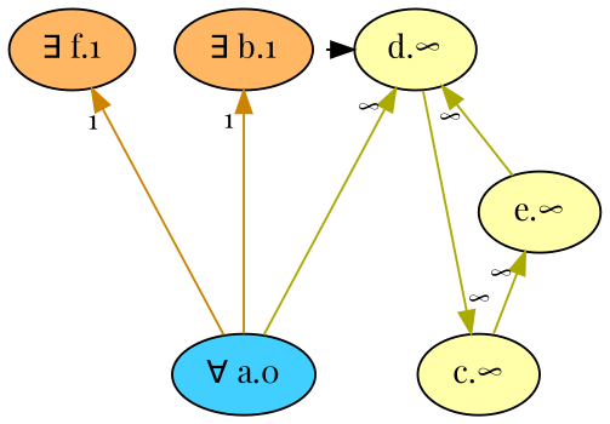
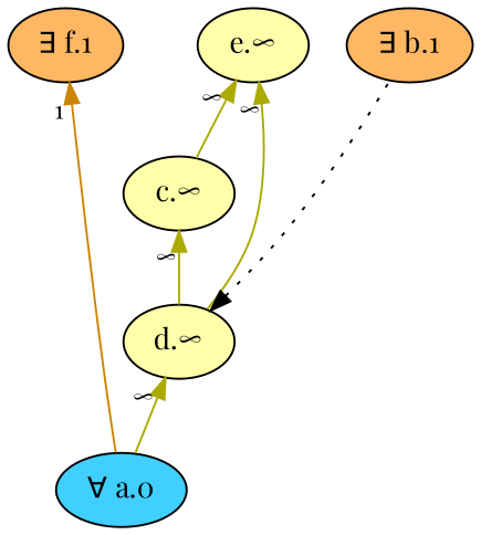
  digraph {
    fontname="Playfair Display"
    node [fillcolor="#FFFFAA" fontname="Playfair Display" fontsize=14 style=filled]
    edge [color="#AAAA00" dir=back fontname="Playfair Display" fontsize=12 labeldistance=1.5 style=solid taillabel="∞"]
    n1 [fillcolor="#40cfff" label="∀ a.0"]
    n2 [fillcolor="#ffb763" label="∃ f.1"]
    n3 [fillcolor="#ffb763" label="∃ b.1"]
    n4 [label="e.∞"]
    n5 [label="c.∞"]
    n6 [label="d.∞"]
    subgraph sub_1 {
      rank=max
      n1
    }
    subgraph sub_2 {
      rank=min
      n2
      n3
    }
    n2 -> n1 [color="#cc8400" taillabel=1]
-   n3 -> n1 [color="#cc8400" taillabel=1]
    n4 -> n5
-   n6 -> n4
+   n4 -> n6
    n5 -> n6
    n6 -> n1
    n6 -> n3 [color=black constraint=false style=dotted taillabel=""]
  }
